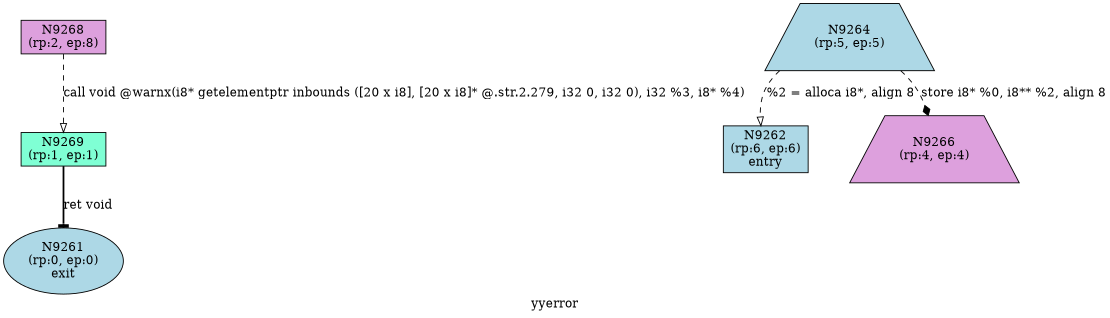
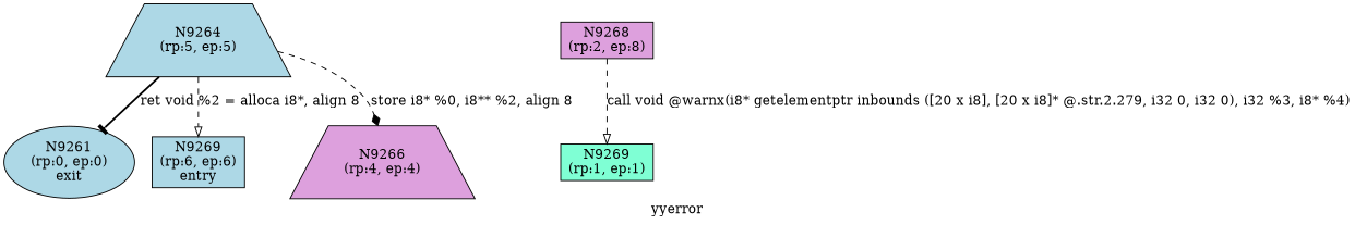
  digraph {
    label=yyerror
    node [fillcolor=lightblue shape=box style=filled]
    edge [arrowhead=onormal style=dashed]
    n1 [label="N9261\n(rp:0, ep:0)\nexit" shape=ellipse]
-   n2 [label="N9262\n(rp:6, ep:6)\nentry"]
+   n2 [label="N9269\n(rp:6, ep:6)\nentry"]
    n3 [label="N9264\n(rp:5, ep:5)" shape=trapezium]
    n4 [fillcolor=plum label="N9266\n(rp:4, ep:4)" shape=trapezium]
    n5 [fillcolor=plum label="N9268\n(rp:2, ep:8)"]
    n6 [fillcolor=aquamarine label="N9269\n(rp:1, ep:1)"]
    n3 -> n2 [label="%2 = alloca i8*, align 8"]
    n3 -> n4 [arrowhead=diamond label="store i8* %0, i8** %2, align 8"]
    n5 -> n6 [label="call void @warnx(i8* getelementptr inbounds ([20 x i8], [20 x i8]* @.str.2.279, i32 0, i32 0), i32 %3, i8* %4)"]
-   n6 -> n1 [arrowhead=tee label="ret void" style=bold]
+   n3 -> n1 [arrowhead=tee label="ret void" style=bold]
  }
